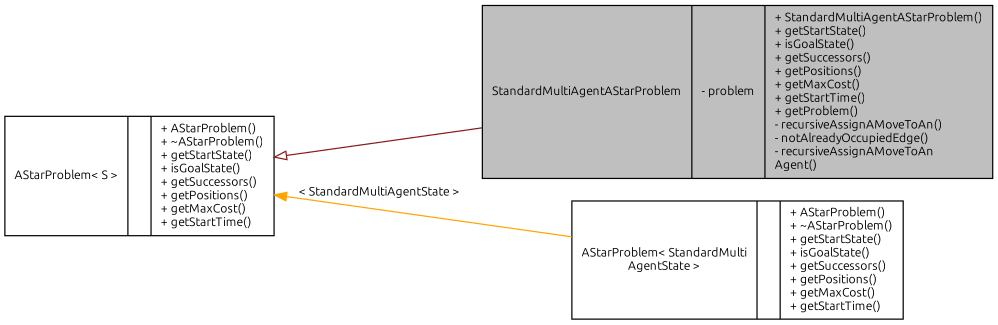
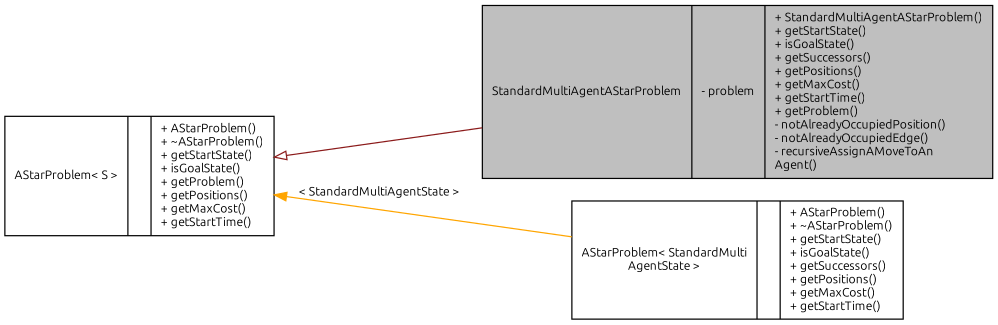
  digraph {
    fontname=Ubuntu
    rankdir=LR
    node [color=black fillcolor=white fontname=Ubuntu fontsize=10 shape=record style=filled]
    edge [dir=back fontname=Ubuntu fontsize=10 labelfontname=Helvetica labelfontsize=10 style=solid]
-   n1 [fillcolor=grey75 fontcolor=black height=0.2 label="{StandardMultiAgentAStarProblem\n|- problem\l|+ StandardMultiAgentAStarProblem()\l+ getStartState()\l+ isGoalState()\l+ getSuccessors()\l+ getPositions()\l+ getMaxCost()\l+ getStartTime()\l+ getProblem()\l- recursiveAssignAMoveToAn()\l- notAlreadyOccupiedEdge()\l- recursiveAssignAMoveToAn\lAgent()\l}" width=0.4]
+   n1 [fillcolor=grey75 fontcolor=black height=0.2 label="{StandardMultiAgentAStarProblem\n|- problem\l|+ StandardMultiAgentAStarProblem()\l+ getStartState()\l+ isGoalState()\l+ getSuccessors()\l+ getPositions()\l+ getMaxCost()\l+ getStartTime()\l+ getProblem()\l- notAlreadyOccupiedPosition()\l- notAlreadyOccupiedEdge()\l- recursiveAssignAMoveToAn\lAgent()\l}" width=0.4]
    n2 [height=0.2 label="{AStarProblem\< StandardMulti\lAgentState \>\n||+ AStarProblem()\l+ ~AStarProblem()\l+ getStartState()\l+ isGoalState()\l+ getSuccessors()\l+ getPositions()\l+ getMaxCost()\l+ getStartTime()\l}" width=0.4]
-   n3 [height=0.2 label="{AStarProblem\< S \>\n||+ AStarProblem()\l+ ~AStarProblem()\l+ getStartState()\l+ isGoalState()\l+ getSuccessors()\l+ getPositions()\l+ getMaxCost()\l+ getStartTime()\l}" width=0.4]
+   n3 [height=0.2 label="{AStarProblem\< S \>\n||+ AStarProblem()\l+ ~AStarProblem()\l+ getStartState()\l+ isGoalState()\l+ getProblem()\l+ getPositions()\l+ getMaxCost()\l+ getStartTime()\l}" width=0.4]
    n3 -> n1 [arrowtail=onormal color=firebrick4]
    n3 -> n2 [color=orange label=" \< StandardMultiAgentState \>"]
  }
